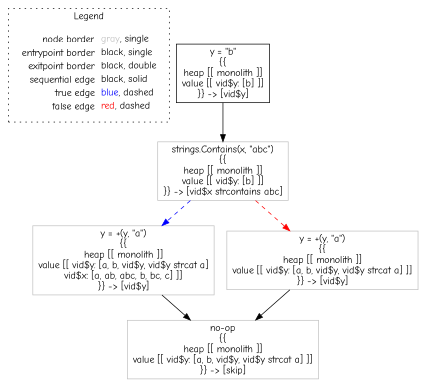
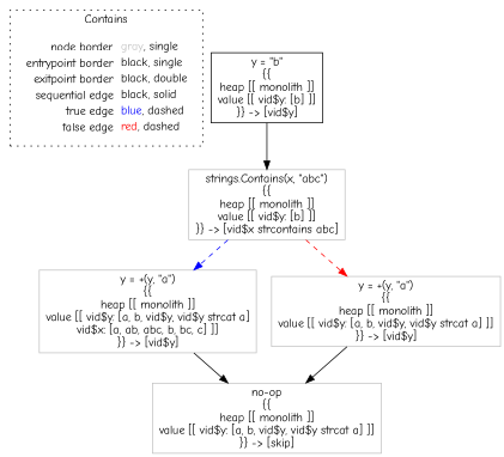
  digraph {
    fontname="Comic Neue"
    node [shape=rect fontname="Comic Neue" color=gray]
    edge [color=black fontname="Comic Neue"]
    n1 [label=<<table border="0" cellpadding="2" cellspacing="0" cellborder="0"><tr><td align="right">node border&nbsp;</td><td align="left"><font color="gray">gray</font>, single</td></tr><tr><td align="right">entrypoint border&nbsp;</td><td align="left"><font color="black">black</font>, single</td></tr><tr><td align="right">exitpoint border&nbsp;</td><td align="left"><font color="black">black</font>, double</td></tr><tr><td align="right">sequential edge&nbsp;</td><td align="left"><font color="black">black</font>, solid</td></tr><tr><td align="right">true edge&nbsp;</td><td align="left"><font color="blue">blue</font>, dashed</td></tr><tr><td align="right">false edge&nbsp;</td><td align="left"><font color="red">red</font>, dashed</td></tr></table>> shape=plaintext color=""]
    n2 [color=black label=<y = &quot;b&quot;<BR/>{{<BR/>heap [[ monolith ]]<BR/>value [[ vid$y: [b] ]]<BR/>}} -&gt; [vid$y]>]
    n3 [label=<strings.Contains(x, &quot;abc&quot;)<BR/>{{<BR/>heap [[ monolith ]]<BR/>value [[ vid$y: [b] ]]<BR/>}} -&gt; [vid$x strcontains abc]>]
    n4 [label=<y = +(y, &quot;a&quot;)<BR/>{{<BR/>heap [[ monolith ]]<BR/>value [[ vid$y: [a, b, vid$y, vid$y strcat a]<BR/>vid$x: [a, ab, abc, b, bc, c] ]]<BR/>}} -&gt; [vid$y]>]
    n5 [label=<no-op<BR/>{{<BR/>heap [[ monolith ]]<BR/>value [[ vid$y: [a, b, vid$y, vid$y strcat a] ]]<BR/>}} -&gt; [skip]>]
    n6 [label=<y = +(y, &quot;a&quot;)<BR/>{{<BR/>heap [[ monolith ]]<BR/>value [[ vid$y: [a, b, vid$y, vid$y strcat a] ]]<BR/>}} -&gt; [vid$y]>]
    subgraph cluster_1 {
-     label=Legend
+     label=Contains
      style=dotted
      n1
    }
    n2 -> n3
    n3 -> n4 [color=blue style=dashed]
    n3 -> n6 [color=red style=dashed]
    n4 -> n5
    n6 -> n5
  }
